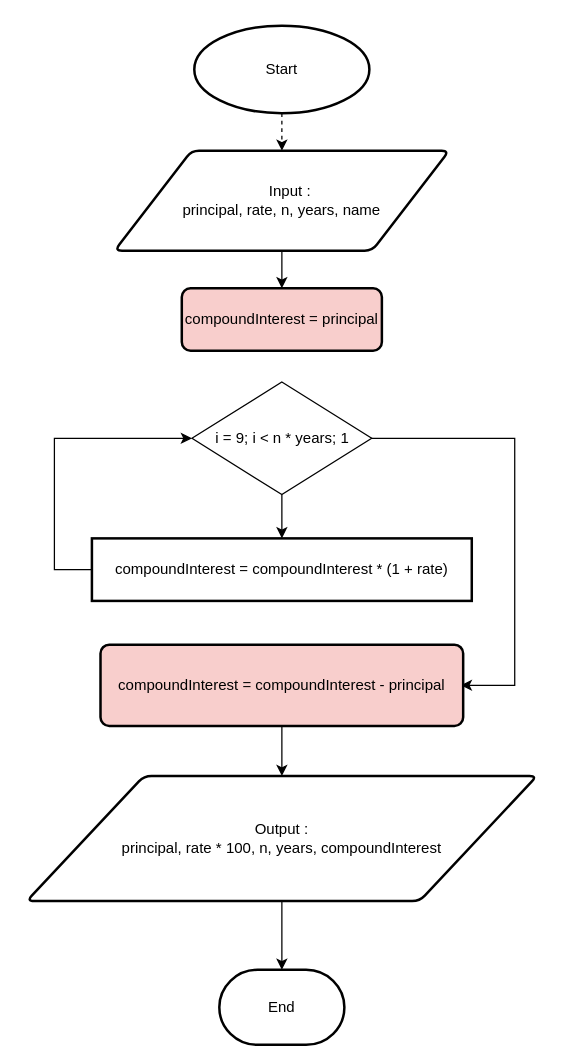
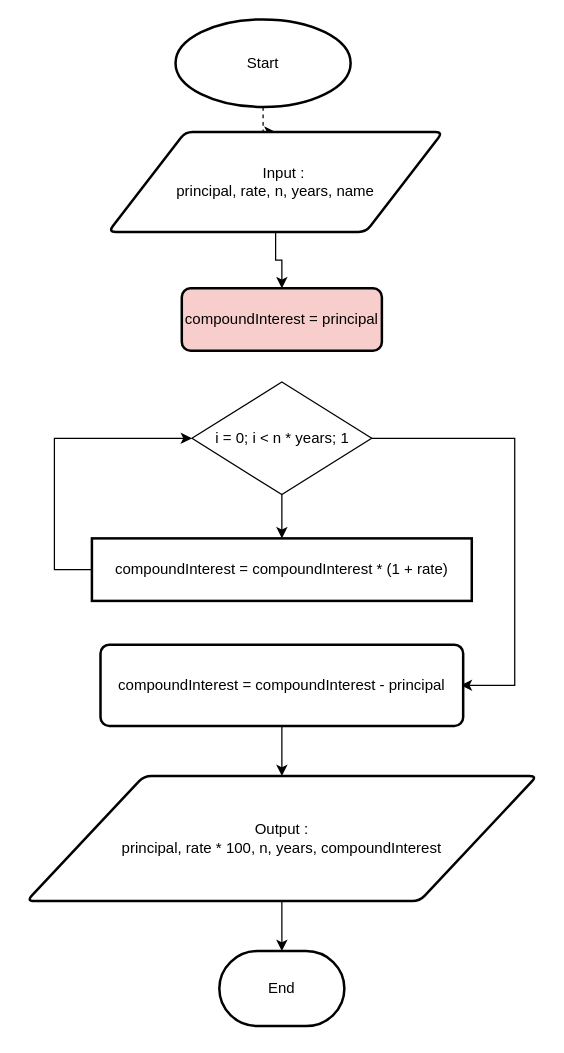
  <mxCell id="0" />
  <mxCell id="1" parent="0" />
  <mxCell id="2" value="" style="edgeStyle=orthogonalEdgeStyle;rounded=0;orthogonalLoop=1;jettySize=auto;html=1;dashed=1;" parent="1" source="3" target="5" edge="1"><mxGeometry relative="1" as="geometry" /></mxCell>
- <mxCell id="3" value="Start" style="strokeWidth=2;html=1;shape=mxgraph.flowchart.start_1;whiteSpace=wrap;" parent="1" vertex="1"><mxGeometry x="154.87" y="20" width="140" height="70" as="geometry" /></mxCell>
+ <mxCell id="3" value="Start" style="strokeWidth=2;html=1;shape=mxgraph.flowchart.start_1;whiteSpace=wrap;" parent="1" vertex="1"><mxGeometry x="139.87" y="15" width="140" height="70" as="geometry" /></mxCell>
  <mxCell id="4" value="" style="edgeStyle=orthogonalEdgeStyle;rounded=0;orthogonalLoop=1;jettySize=auto;html=1;" parent="1" source="5" target="6" edge="1"><mxGeometry relative="1" as="geometry" /></mxCell>
- <mxCell id="5" value="&lt;div style=&quot;border-color: var(--border-color);&quot;&gt;&amp;nbsp; &amp;nbsp; Input :&lt;/div&gt;&lt;div style=&quot;border-color: var(--border-color); text-align: justify;&quot;&gt;principal,&amp;nbsp;rate,&amp;nbsp;&lt;span style=&quot;border-color: var(--border-color); background-color: initial;&quot;&gt;n,&amp;nbsp;&lt;/span&gt;&lt;span style=&quot;border-color: var(--border-color); background-color: initial;&quot;&gt;years,&amp;nbsp;&lt;/span&gt;&lt;span style=&quot;border-color: var(--border-color); background-color: initial;&quot;&gt;name&lt;/span&gt;&lt;/div&gt;" style="shape=parallelogram;html=1;strokeWidth=2;perimeter=parallelogramPerimeter;whiteSpace=wrap;rounded=1;arcSize=12;size=0.23;" parent="1" vertex="1"><mxGeometry x="91.12" y="120" width="267.5" height="80" as="geometry" /></mxCell>
+ <mxCell id="5" value="&lt;div style=&quot;border-color: var(--border-color);&quot;&gt;&amp;nbsp; &amp;nbsp; Input :&lt;/div&gt;&lt;div style=&quot;border-color: var(--border-color); text-align: justify;&quot;&gt;principal,&amp;nbsp;rate,&amp;nbsp;&lt;span style=&quot;border-color: var(--border-color); background-color: initial;&quot;&gt;n,&amp;nbsp;&lt;/span&gt;&lt;span style=&quot;border-color: var(--border-color); background-color: initial;&quot;&gt;years,&amp;nbsp;&lt;/span&gt;&lt;span style=&quot;border-color: var(--border-color); background-color: initial;&quot;&gt;name&lt;/span&gt;&lt;/div&gt;" style="shape=parallelogram;html=1;strokeWidth=2;perimeter=parallelogramPerimeter;whiteSpace=wrap;rounded=1;arcSize=12;size=0.23;" parent="1" vertex="1"><mxGeometry x="86.12" y="105" width="267.5" height="80" as="geometry" /></mxCell>
  <mxCell id="6" value="compoundInterest = principal" style="rounded=1;whiteSpace=wrap;html=1;absoluteArcSize=1;arcSize=14;strokeWidth=2;fillColor=#f8cecc;" parent="1" vertex="1"><mxGeometry x="144.87" y="230" width="160" height="50" as="geometry" /></mxCell>
  <mxCell id="7" value="" style="edgeStyle=orthogonalEdgeStyle;rounded=0;orthogonalLoop=1;jettySize=auto;html=1;" parent="1" source="9" target="11" edge="1"><mxGeometry relative="1" as="geometry" /></mxCell>
  <mxCell id="8" style="edgeStyle=orthogonalEdgeStyle;rounded=0;orthogonalLoop=1;jettySize=auto;html=1;entryX=1;entryY=0.5;entryDx=0;entryDy=0;" parent="1" edge="1"><mxGeometry relative="1" as="geometry"><mxPoint x="294.87" y="350" as="sourcePoint" /><mxPoint x="367.99" y="547.5" as="targetPoint" /><Array as="points"><mxPoint x="411.12" y="350" /><mxPoint x="411.12" y="548" /></Array></mxGeometry></mxCell>
- <mxCell id="9" value="i = 9;&amp;nbsp;&lt;span style=&quot;&quot;&gt;i &amp;lt; n * years; 1&lt;/span&gt;" style="verticalLabelPosition=middle;verticalAlign=middle;html=1;shape=hexagon;perimeter=hexagonPerimeter2;arcSize=6;size=0.5;align=center;labelPosition=center;" parent="1" vertex="1"><mxGeometry x="153" y="305" width="143.75" height="90" as="geometry" /></mxCell>
+ <mxCell id="9" value="i = 0;&amp;nbsp;&lt;span style=&quot;&quot;&gt;i &amp;lt; n * years; 1&lt;/span&gt;" style="verticalLabelPosition=middle;verticalAlign=middle;html=1;shape=hexagon;perimeter=hexagonPerimeter2;arcSize=6;size=0.5;align=center;labelPosition=center;" parent="1" vertex="1"><mxGeometry x="153" y="305" width="143.75" height="90" as="geometry" /></mxCell>
  <mxCell id="10" style="edgeStyle=orthogonalEdgeStyle;rounded=0;orthogonalLoop=1;jettySize=auto;html=1;entryX=0;entryY=0.5;entryDx=0;entryDy=0;" parent="1" source="11" target="9" edge="1"><mxGeometry relative="1" as="geometry"><mxPoint x="43" y="340" as="targetPoint" /><Array as="points"><mxPoint x="43" y="455" /><mxPoint x="43" y="350" /></Array></mxGeometry></mxCell>
  <mxCell id="11" value="compoundInterest = compoundInterest * (1 + rate)" style="whiteSpace=wrap;html=1;absoluteArcSize=1;arcSize=14;strokeWidth=2;rounded=0;" parent="1" vertex="1"><mxGeometry x="73" y="430" width="303.75" height="50" as="geometry" /></mxCell>
  <mxCell id="12" value="" style="edgeStyle=orthogonalEdgeStyle;rounded=0;orthogonalLoop=1;jettySize=auto;html=1;" parent="1" source="13" target="15" edge="1"><mxGeometry relative="1" as="geometry" /></mxCell>
- <mxCell id="13" value="compoundInterest = compoundInterest - principal" style="rounded=1;whiteSpace=wrap;html=1;absoluteArcSize=1;arcSize=14;strokeWidth=2;fillColor=#f8cecc;" parent="1" vertex="1"><mxGeometry x="79.87" y="515" width="290" height="65" as="geometry" /></mxCell>
+ <mxCell id="13" value="compoundInterest = compoundInterest - principal" style="rounded=1;whiteSpace=wrap;html=1;absoluteArcSize=1;arcSize=14;strokeWidth=2;" parent="1" vertex="1"><mxGeometry x="79.87" y="515" width="290" height="65" as="geometry" /></mxCell>
  <mxCell id="14" value="" style="edgeStyle=orthogonalEdgeStyle;rounded=0;orthogonalLoop=1;jettySize=auto;html=1;" parent="1" source="15" target="16" edge="1"><mxGeometry relative="1" as="geometry" /></mxCell>
  <mxCell id="15" value="Output :&lt;br&gt;principal, rate * 100, n, years, compoundInterest" style="shape=parallelogram;html=1;strokeWidth=2;perimeter=parallelogramPerimeter;whiteSpace=wrap;rounded=1;arcSize=12;size=0.23;" parent="1" vertex="1"><mxGeometry x="20.81" y="620" width="408.13" height="100" as="geometry" /></mxCell>
- <mxCell id="16" value="End" style="strokeWidth=2;html=1;shape=mxgraph.flowchart.terminator;whiteSpace=wrap;" parent="1" vertex="1"><mxGeometry x="174.88" y="775" width="100" height="60" as="geometry" /></mxCell>
+ <mxCell id="16" value="End" style="strokeWidth=2;html=1;shape=mxgraph.flowchart.terminator;whiteSpace=wrap;" parent="1" vertex="1"><mxGeometry x="174.88" y="760" width="100" height="60" as="geometry" /></mxCell>
